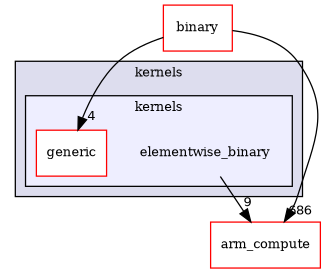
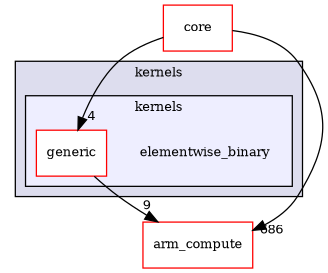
  digraph {
    compound=true
    fontname="DejaVu Serif"
    node [fontname="DejaVu Serif" fontsize=10 shape=box color=red fillcolor=white style=filled]
    edge [fontname="DejaVu Serif" labeldistance=1.5 labelfontname=Helvetica labelfontsize=10]
    n1 [label=elementwise_binary shape=plaintext color="" fillcolor="" style=""]
    n2 [label=generic]
    n3 [label=arm_compute]
-   n4 [label=binary]
+   n4 [label=core]
    subgraph cluster_1 {
      bgcolor="#ddddee"
      fontsize=10
      label=kernels
      pencolor=black
      subgraph cluster_2 {
        bgcolor="#eeeeff"
        fontsize=10
        label=kernels
        pencolor=black
        n1
        n2
      }
    }
-   n1 -> n3 [headlabel=9]
+   n2 -> n3 [headlabel=9]
    n4 -> n2 [headlabel=4]
    n4 -> n3 [headlabel=686]
  }
